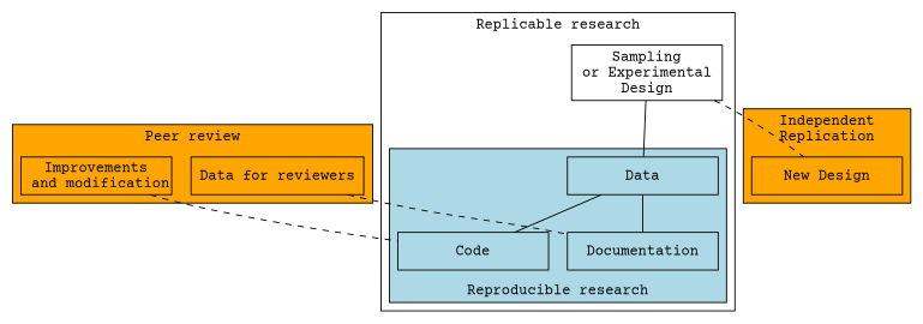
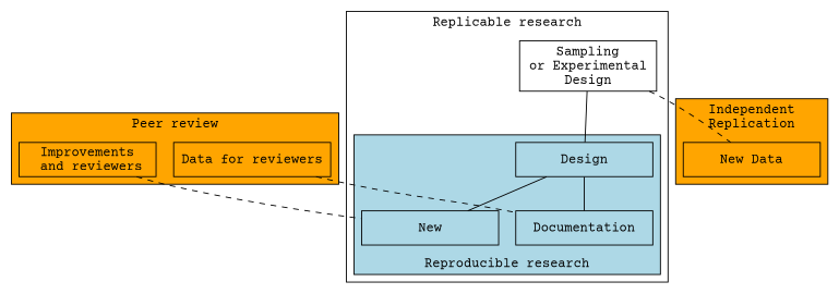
  graph {
    fontname="Courier Prime"
    node [fontname="Courier Prime" shape=box]
    edge [fontname="Courier Prime"]
-   n1 [label=Data width=2]
-   n2 [label=Code width=2]
+   n1 [label=Design width=2]
+   n2 [label=New width=2]
    n3 [label=Documentation width=2]
    n4 [label="Sampling\nor Experimental\nDesign" width=2]
-   n5 [label="New Design" width=2]
-   n6 [fixedsize=true label="Improvements\n and modification" width=2]
+   n5 [label="New Data" width=2]
+   n6 [fixedsize=true label="Improvements\n and reviewers" width=2]
    n7 [label="Data for reviewers" width=2]
    subgraph cluster_1 {
      label="Replicable research"
      n4
      subgraph cluster_2 {
        bgcolor=lightblue
        label="Reproducible research"
        labelloc=b
        n1
        n2
        n3
      }
    }
    subgraph cluster_3 {
      bgcolor=orange
      label="Independent\nReplication"
      labelloc=t
      n5
    }
    subgraph cluster_4 {
      bgcolor=orange
      label="Peer review"
      n6
      n7
    }
    n1 -- n2
    n1 -- n3
    n4 -- n1
    n4 -- n5 [style=dashed]
    n6 -- n2 [style=dashed]
    n7 -- n3 [style=dashed]
  }
